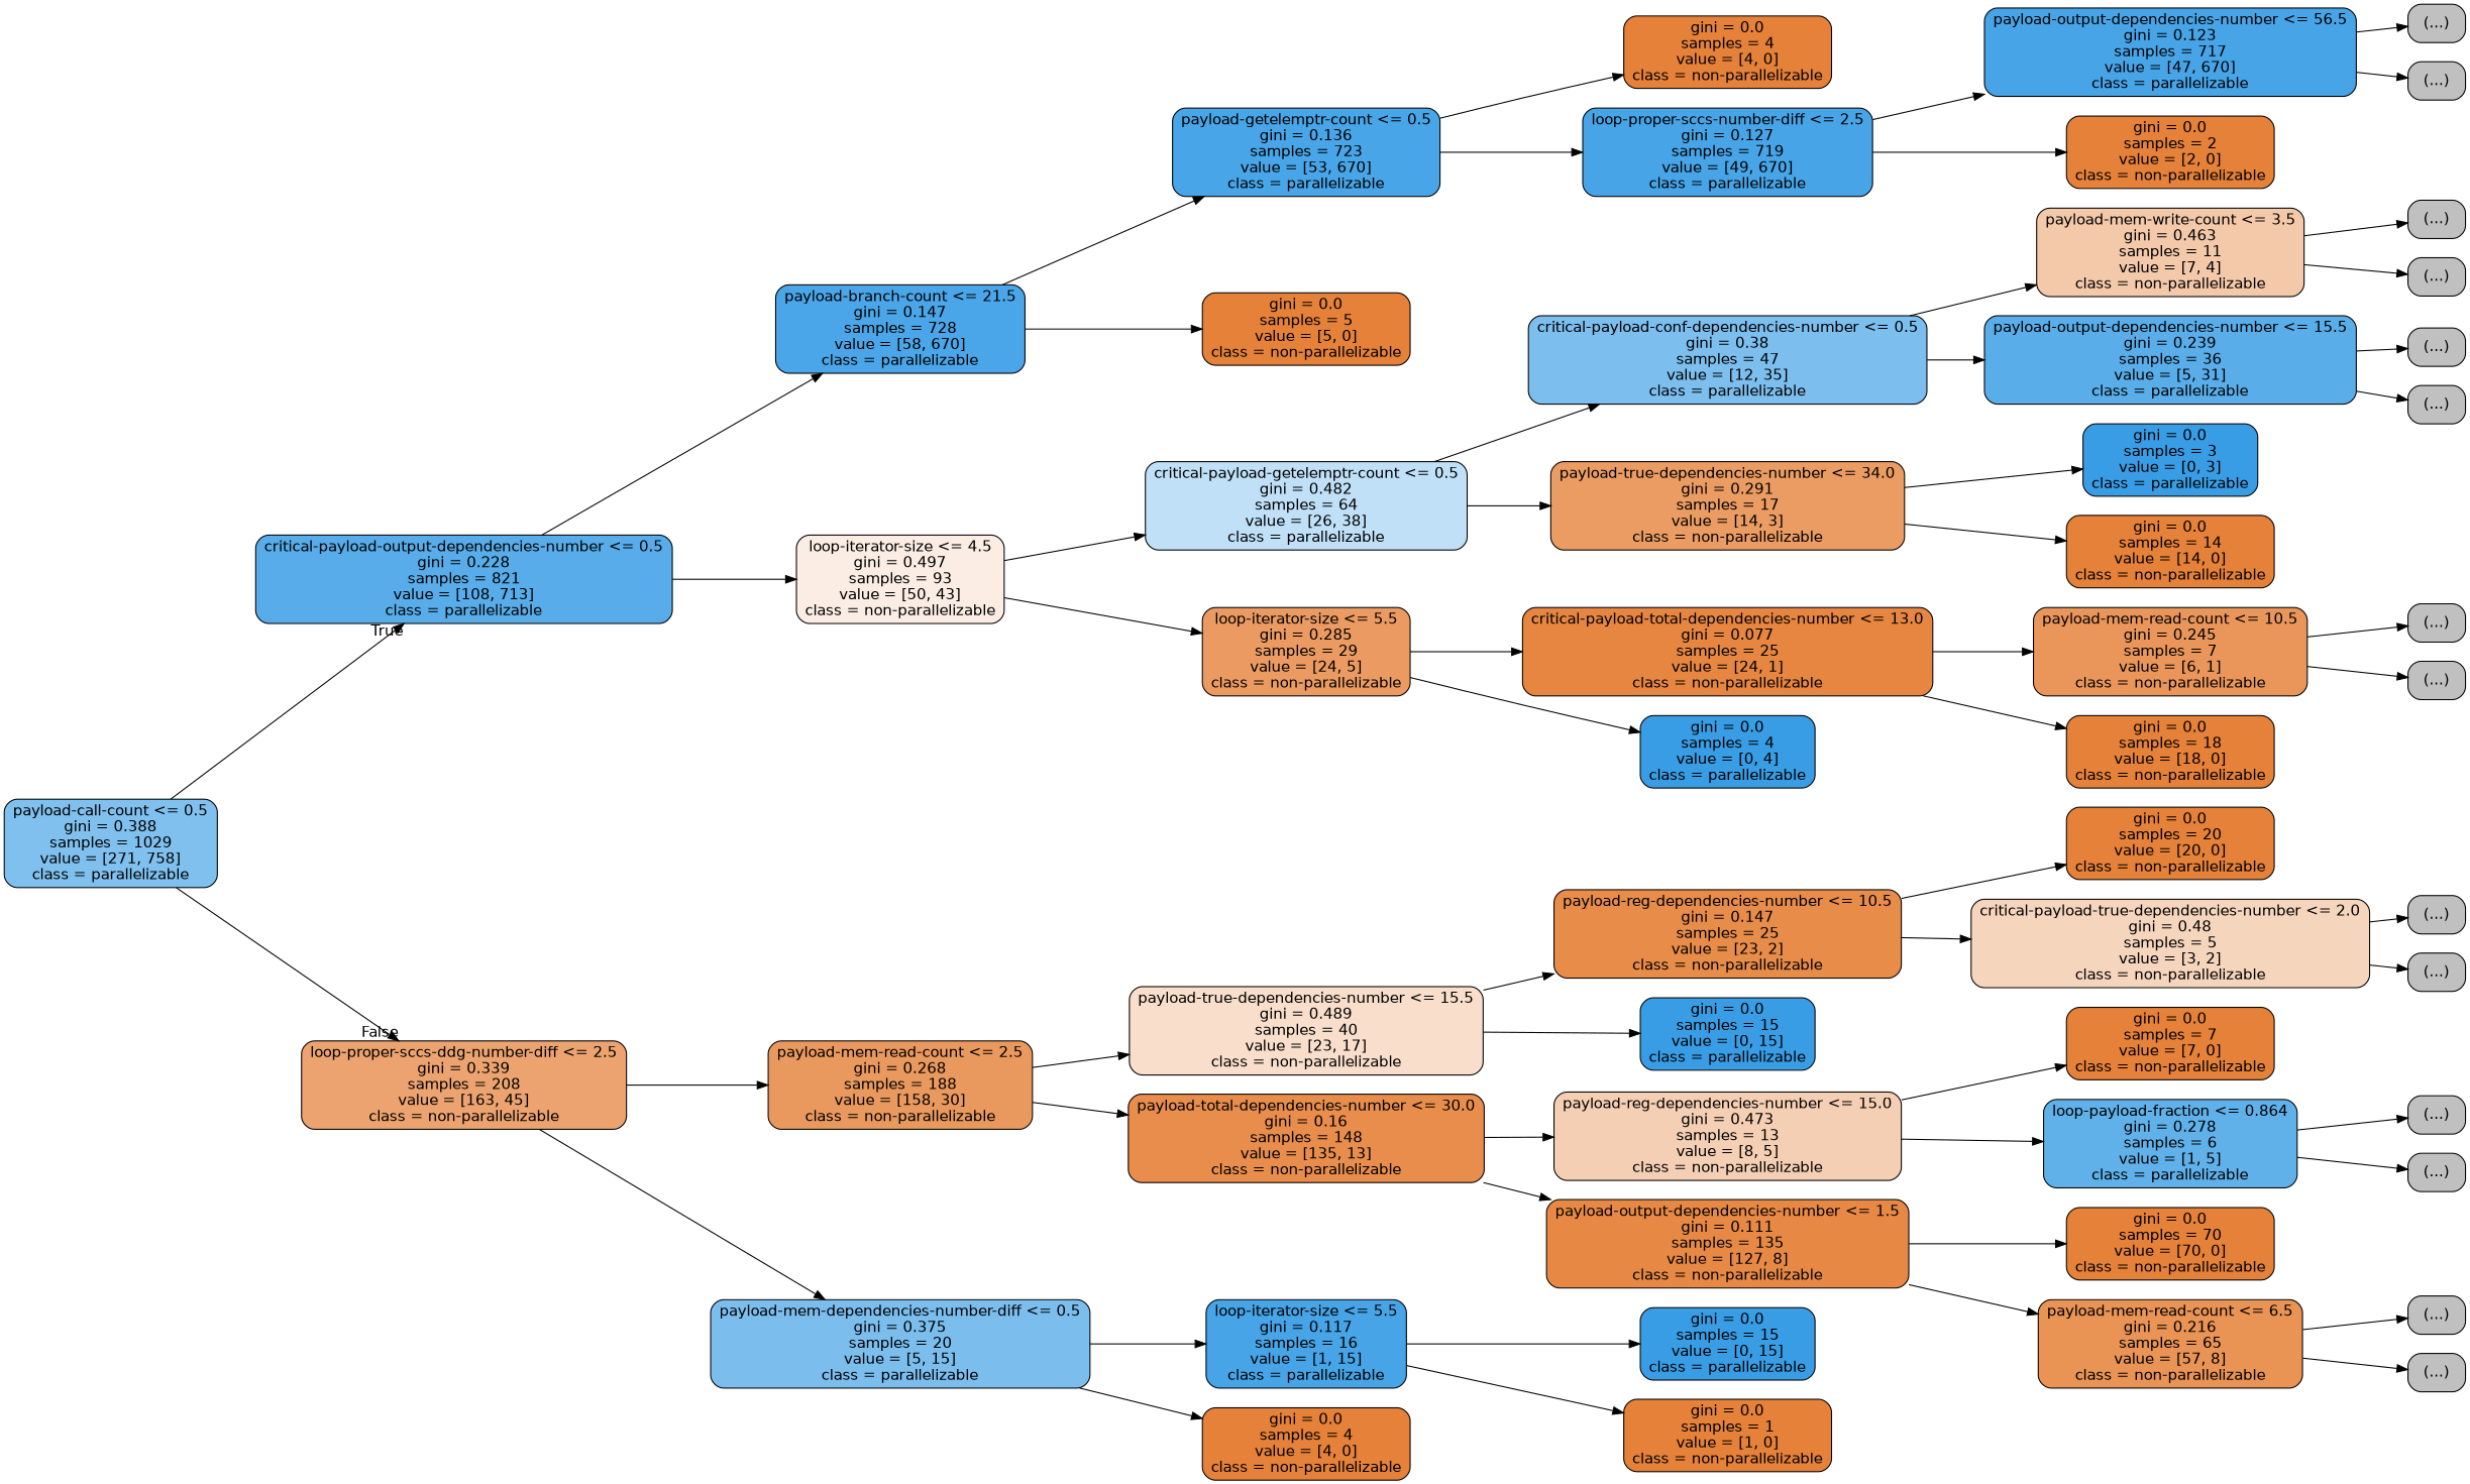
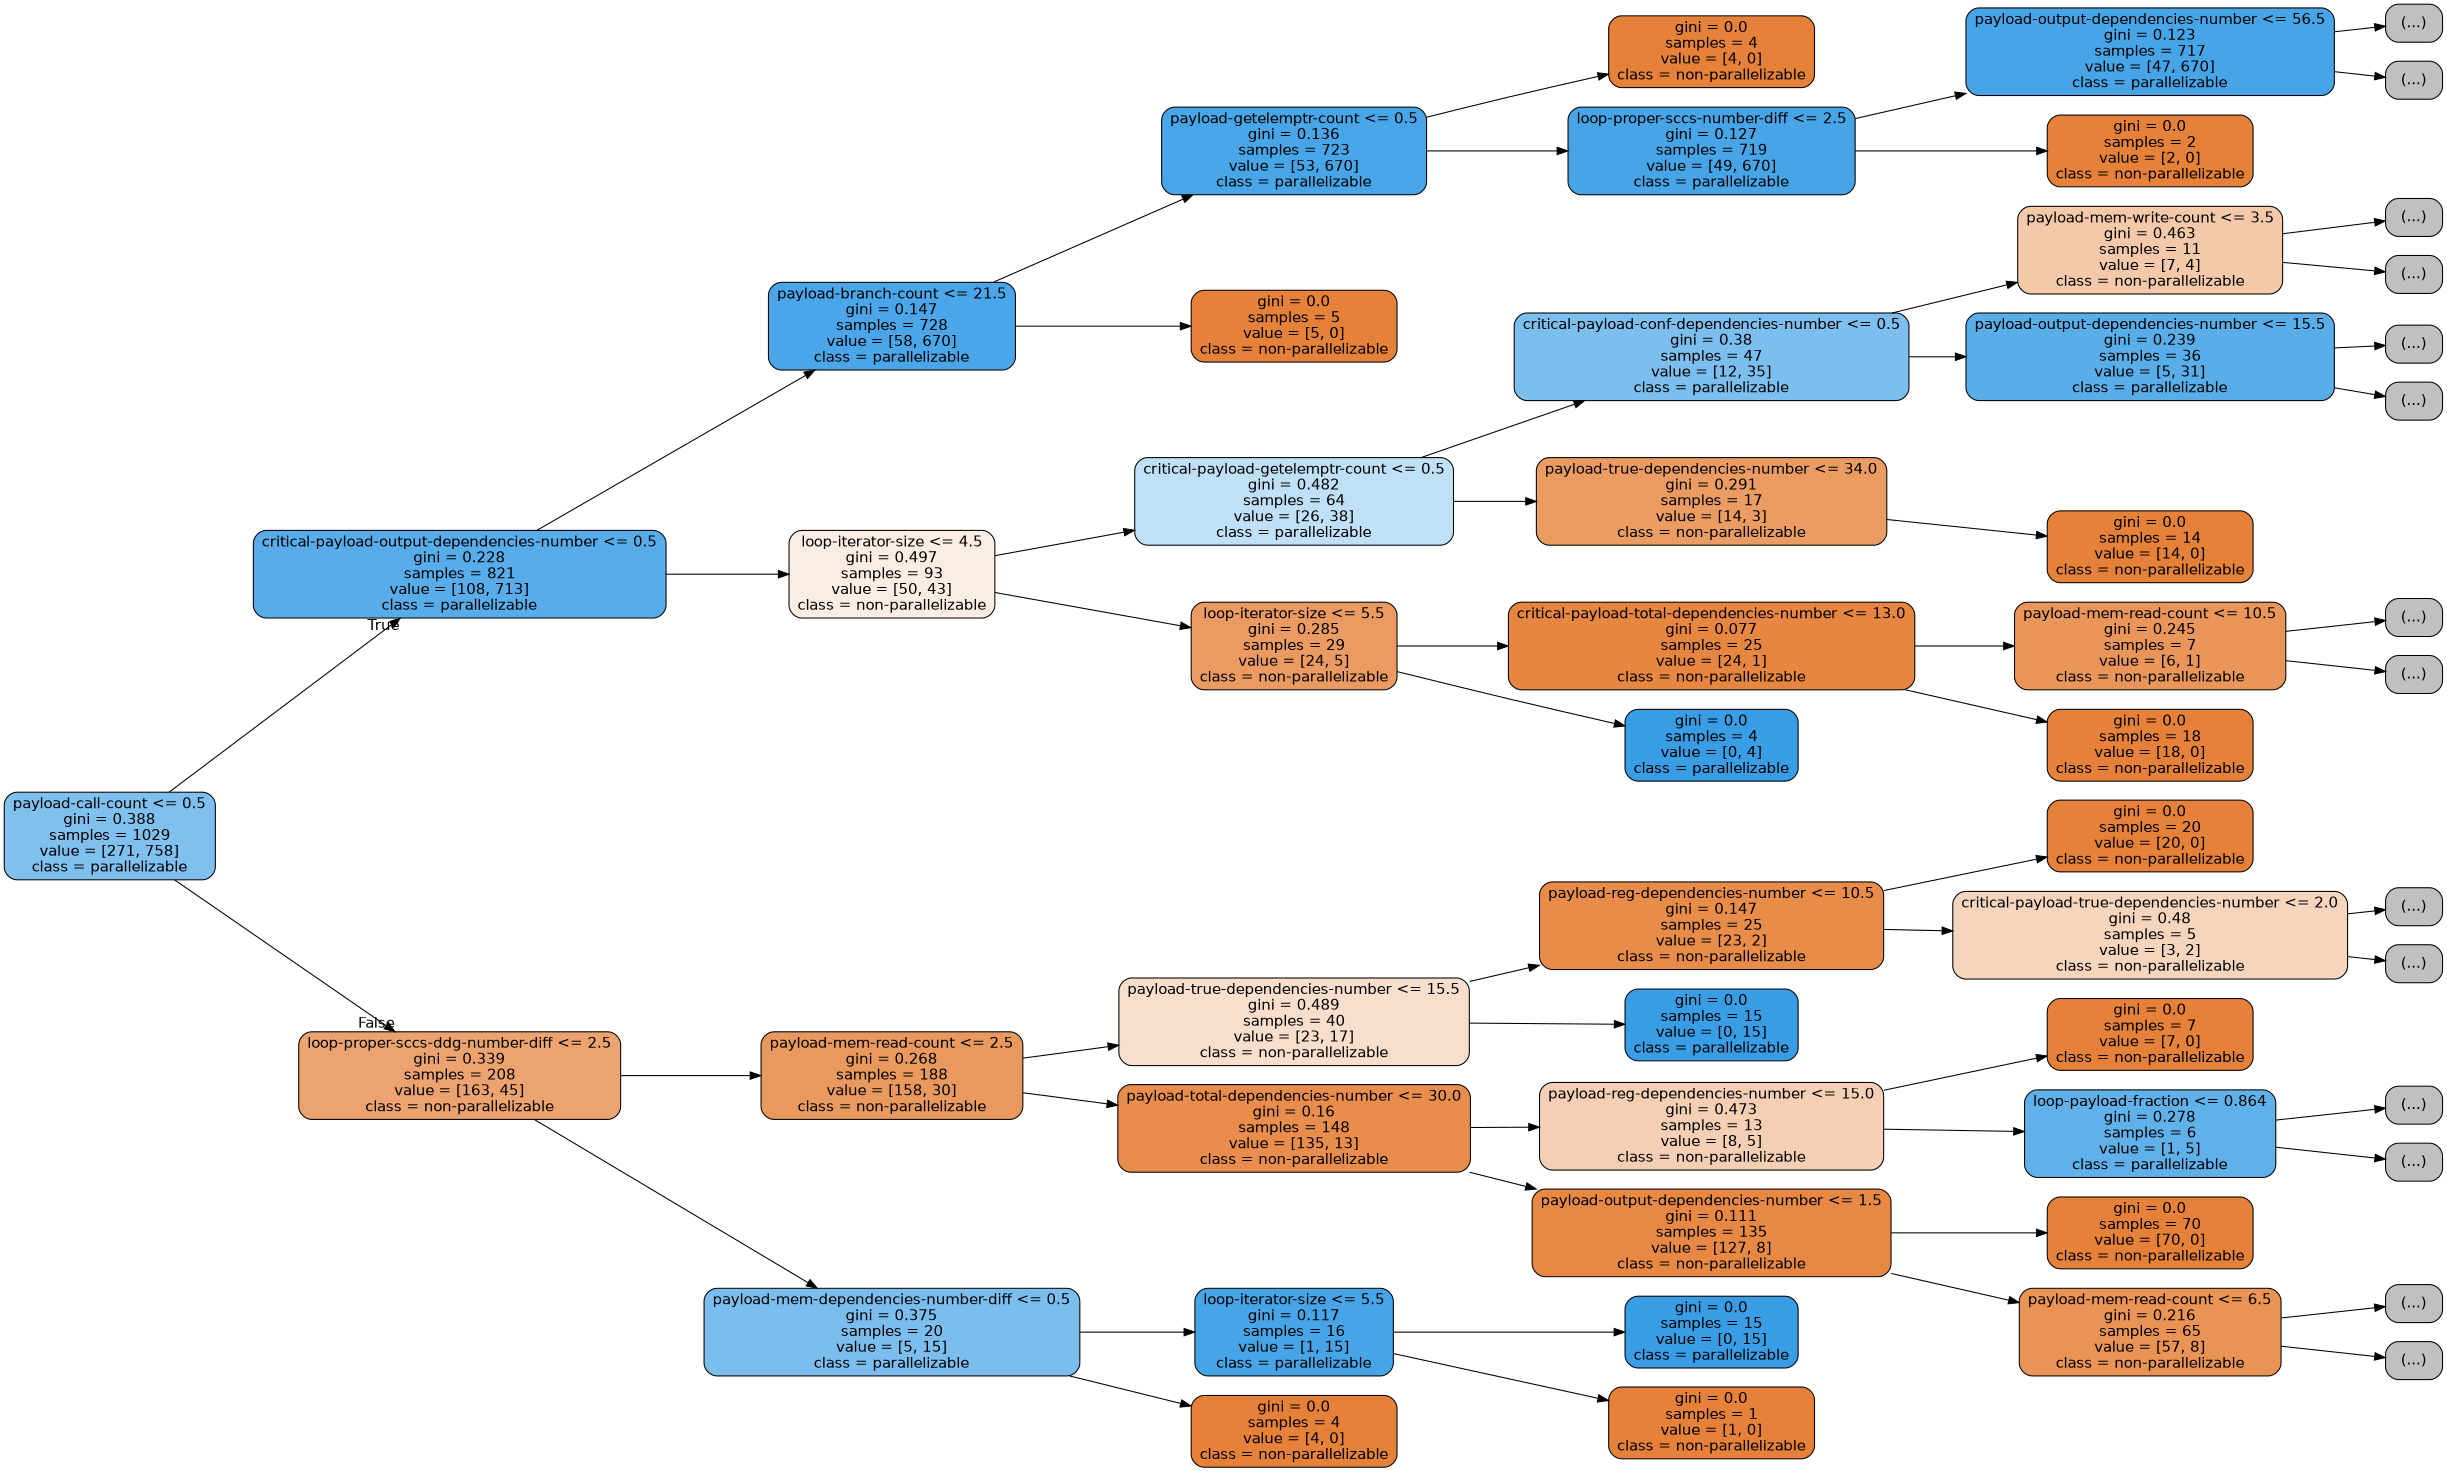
  digraph {
    rankdir=LR
    node [color=black fillcolor="#C0C0C0" fontname=helvetica shape=box style="filled, rounded"]
    edge [fontname=helvetica]
    n1 [fillcolor="#399de5a4" label="payload-call-count <= 0.5\ngini = 0.388\nsamples = 1029\nvalue = [271, 758]\nclass = parallelizable"]
    n2 [fillcolor="#399de5d8" label="critical-payload-output-dependencies-number <= 0.5\ngini = 0.228\nsamples = 821\nvalue = [108, 713]\nclass = parallelizable"]
    n3 [fillcolor="#e58139b9" label="loop-proper-sccs-ddg-number-diff <= 2.5\ngini = 0.339\nsamples = 208\nvalue = [163, 45]\nclass = non-parallelizable"]
    n4 [fillcolor="#399de5e9" label="payload-branch-count <= 21.5\ngini = 0.147\nsamples = 728\nvalue = [58, 670]\nclass = parallelizable"]
    n5 [fillcolor="#e5813924" label="loop-iterator-size <= 4.5\ngini = 0.497\nsamples = 93\nvalue = [50, 43]\nclass = non-parallelizable"]
    n6 [fillcolor="#399de5eb" label="payload-getelemptr-count <= 0.5\ngini = 0.136\nsamples = 723\nvalue = [53, 670]\nclass = parallelizable"]
    n7 [fillcolor="#e58139ff" label="gini = 0.0\nsamples = 5\nvalue = [5, 0]\nclass = non-parallelizable"]
    n8 [fillcolor="#e58139ff" label="gini = 0.0\nsamples = 4\nvalue = [4, 0]\nclass = non-parallelizable"]
    n9 [fillcolor="#399de5ec" label="loop-proper-sccs-number-diff <= 2.5\ngini = 0.127\nsamples = 719\nvalue = [49, 670]\nclass = parallelizable"]
    n10 [fillcolor="#399de5ed" label="payload-output-dependencies-number <= 56.5\ngini = 0.123\nsamples = 717\nvalue = [47, 670]\nclass = parallelizable"]
    n11 [fillcolor="#e58139ff" label="gini = 0.0\nsamples = 2\nvalue = [2, 0]\nclass = non-parallelizable"]
    n12 [label="(...)"]
    n13 [label="(...)"]
    n14 [fillcolor="#399de551" label="critical-payload-getelemptr-count <= 0.5\ngini = 0.482\nsamples = 64\nvalue = [26, 38]\nclass = parallelizable"]
    n15 [fillcolor="#e58139ca" label="loop-iterator-size <= 5.5\ngini = 0.285\nsamples = 29\nvalue = [24, 5]\nclass = non-parallelizable"]
    n16 [fillcolor="#399de5a8" label="critical-payload-conf-dependencies-number <= 0.5\ngini = 0.38\nsamples = 47\nvalue = [12, 35]\nclass = parallelizable"]
    n17 [fillcolor="#e58139c8" label="payload-true-dependencies-number <= 34.0\ngini = 0.291\nsamples = 17\nvalue = [14, 3]\nclass = non-parallelizable"]
    n18 [fillcolor="#e581396d" label="payload-mem-write-count <= 3.5\ngini = 0.463\nsamples = 11\nvalue = [7, 4]\nclass = non-parallelizable"]
    n19 [fillcolor="#399de5d6" label="payload-output-dependencies-number <= 15.5\ngini = 0.239\nsamples = 36\nvalue = [5, 31]\nclass = parallelizable"]
    n20 [label="(...)"]
    n21 [label="(...)"]
    n22 [label="(...)"]
    n23 [label="(...)"]
-   n24 [fillcolor="#399de5ff" label="gini = 0.0\nsamples = 3\nvalue = [0, 3]\nclass = parallelizable"]
    n25 [fillcolor="#e58139ff" label="gini = 0.0\nsamples = 14\nvalue = [14, 0]\nclass = non-parallelizable"]
    n26 [fillcolor="#e58139f4" label="critical-payload-total-dependencies-number <= 13.0\ngini = 0.077\nsamples = 25\nvalue = [24, 1]\nclass = non-parallelizable"]
    n27 [fillcolor="#399de5ff" label="gini = 0.0\nsamples = 4\nvalue = [0, 4]\nclass = parallelizable"]
    n28 [fillcolor="#e58139d4" label="payload-mem-read-count <= 10.5\ngini = 0.245\nsamples = 7\nvalue = [6, 1]\nclass = non-parallelizable"]
    n29 [fillcolor="#e58139ff" label="gini = 0.0\nsamples = 18\nvalue = [18, 0]\nclass = non-parallelizable"]
    n30 [label="(...)"]
    n31 [label="(...)"]
    n32 [fillcolor="#e58139cf" label="payload-mem-read-count <= 2.5\ngini = 0.268\nsamples = 188\nvalue = [158, 30]\nclass = non-parallelizable"]
    n33 [fillcolor="#399de5aa" label="payload-mem-dependencies-number-diff <= 0.5\ngini = 0.375\nsamples = 20\nvalue = [5, 15]\nclass = parallelizable"]
    n34 [fillcolor="#e5813943" label="payload-true-dependencies-number <= 15.5\ngini = 0.489\nsamples = 40\nvalue = [23, 17]\nclass = non-parallelizable"]
    n35 [fillcolor="#e58139e6" label="payload-total-dependencies-number <= 30.0\ngini = 0.16\nsamples = 148\nvalue = [135, 13]\nclass = non-parallelizable"]
    n36 [fillcolor="#e58139e9" label="payload-reg-dependencies-number <= 10.5\ngini = 0.147\nsamples = 25\nvalue = [23, 2]\nclass = non-parallelizable"]
    n37 [fillcolor="#399de5ff" label="gini = 0.0\nsamples = 15\nvalue = [0, 15]\nclass = parallelizable"]
    n38 [fillcolor="#e58139ff" label="gini = 0.0\nsamples = 20\nvalue = [20, 0]\nclass = non-parallelizable"]
    n39 [fillcolor="#e5813955" label="critical-payload-true-dependencies-number <= 2.0\ngini = 0.48\nsamples = 5\nvalue = [3, 2]\nclass = non-parallelizable"]
    n40 [label="(...)"]
    n41 [label="(...)"]
    n42 [fillcolor="#e5813960" label="payload-reg-dependencies-number <= 15.0\ngini = 0.473\nsamples = 13\nvalue = [8, 5]\nclass = non-parallelizable"]
    n43 [fillcolor="#e58139ef" label="payload-output-dependencies-number <= 1.5\ngini = 0.111\nsamples = 135\nvalue = [127, 8]\nclass = non-parallelizable"]
    n44 [fillcolor="#e58139ff" label="gini = 0.0\nsamples = 7\nvalue = [7, 0]\nclass = non-parallelizable"]
    n45 [fillcolor="#399de5cc" label="loop-payload-fraction <= 0.864\ngini = 0.278\nsamples = 6\nvalue = [1, 5]\nclass = parallelizable"]
    n46 [label="(...)"]
    n47 [label="(...)"]
    n48 [fillcolor="#e58139ff" label="gini = 0.0\nsamples = 70\nvalue = [70, 0]\nclass = non-parallelizable"]
    n49 [fillcolor="#e58139db" label="payload-mem-read-count <= 6.5\ngini = 0.216\nsamples = 65\nvalue = [57, 8]\nclass = non-parallelizable"]
    n50 [label="(...)"]
    n51 [label="(...)"]
    n52 [fillcolor="#399de5ee" label="loop-iterator-size <= 5.5\ngini = 0.117\nsamples = 16\nvalue = [1, 15]\nclass = parallelizable"]
    n53 [fillcolor="#e58139ff" label="gini = 0.0\nsamples = 4\nvalue = [4, 0]\nclass = non-parallelizable"]
    n54 [fillcolor="#399de5ff" label="gini = 0.0\nsamples = 15\nvalue = [0, 15]\nclass = parallelizable"]
    n55 [fillcolor="#e58139ff" label="gini = 0.0\nsamples = 1\nvalue = [1, 0]\nclass = non-parallelizable"]
    n1 -> n2 [headlabel=True labelangle=45 labeldistance=2.5]
    n1 -> n3 [headlabel=False labelangle=-45 labeldistance=2.5]
    n2 -> n4
    n2 -> n5
    n3 -> n32
    n3 -> n33
    n4 -> n6
    n4 -> n7
    n5 -> n14
    n5 -> n15
    n6 -> n8
    n6 -> n9
    n9 -> n10
    n9 -> n11
    n10 -> n12
    n10 -> n13
    n14 -> n16
    n14 -> n17
    n15 -> n26
    n15 -> n27
    n16 -> n18
    n16 -> n19
-   n17 -> n24
    n17 -> n25
    n18 -> n20
    n18 -> n21
    n19 -> n22
    n19 -> n23
    n26 -> n28
    n26 -> n29
    n28 -> n30
    n28 -> n31
    n32 -> n34
    n32 -> n35
    n33 -> n52
    n33 -> n53
    n34 -> n36
    n34 -> n37
    n35 -> n42
    n35 -> n43
    n36 -> n38
    n36 -> n39
    n39 -> n40
    n39 -> n41
    n42 -> n44
    n42 -> n45
    n43 -> n48
    n43 -> n49
    n45 -> n46
    n45 -> n47
    n49 -> n50
    n49 -> n51
    n52 -> n54
    n52 -> n55
  }
